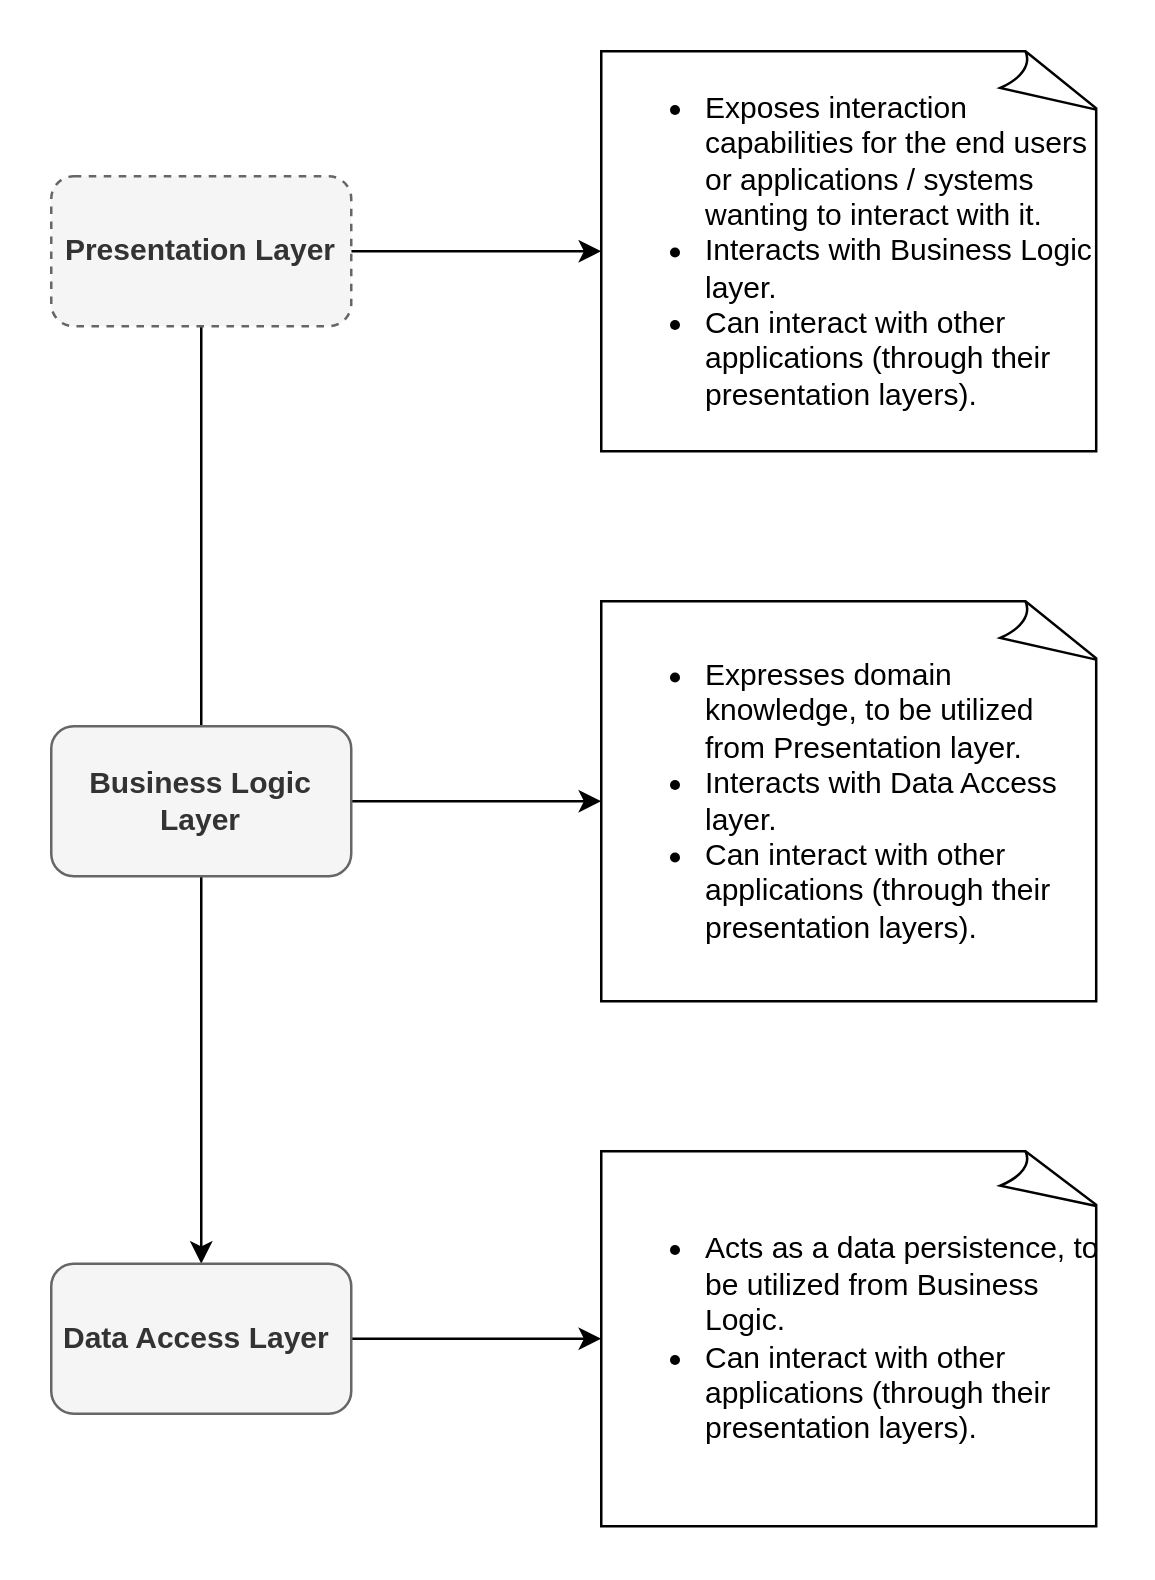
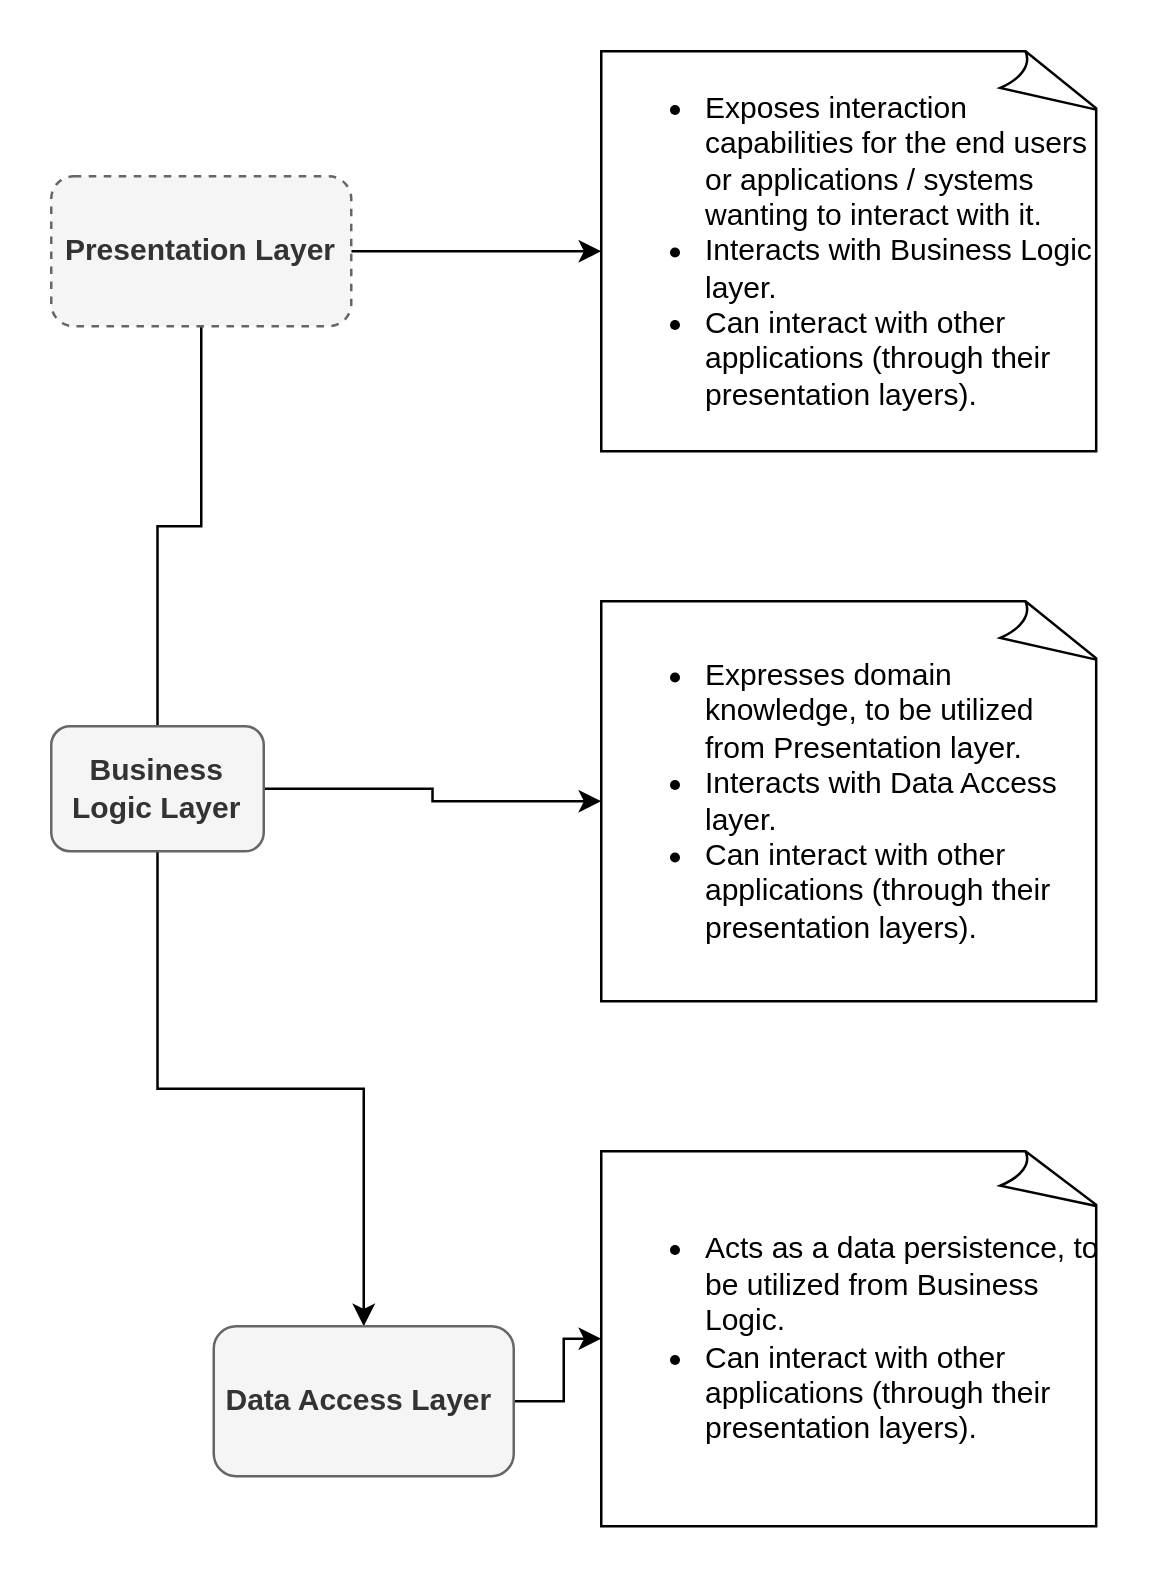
  <mxCell id="0" />
  <mxCell id="1" parent="0" />
  <mxCell id="2" value="" style="edgeStyle=orthogonalEdgeStyle;rounded=0;orthogonalLoop=1;jettySize=auto;html=1;fontFamily=Helvetica;fontSize=12;fontColor=default;endArrow=none;" edge="1" parent="1" source="4" target="7"><mxGeometry relative="1" as="geometry" /></mxCell>
  <mxCell id="3" value="" style="edgeStyle=orthogonalEdgeStyle;rounded=0;orthogonalLoop=1;jettySize=auto;html=1;fontFamily=Helvetica;fontSize=12;fontColor=default;entryX=0;entryY=0.5;entryDx=0;entryDy=0;entryPerimeter=0;" edge="1" parent="1" source="4" target="10"><mxGeometry relative="1" as="geometry"><mxPoint x="220" y="100" as="targetPoint" /></mxGeometry></mxCell>
  <mxCell id="4" value="&lt;b&gt;Presentation Layer&lt;/b&gt;" style="rounded=1;whiteSpace=wrap;html=1;fillColor=#f5f5f5;fontColor=#333333;strokeColor=#666666;dashed=1;" vertex="1" parent="1"><mxGeometry x="20" y="70" width="120" height="60" as="geometry" /></mxCell>
  <mxCell id="5" value="" style="edgeStyle=orthogonalEdgeStyle;rounded=0;orthogonalLoop=1;jettySize=auto;html=1;fontFamily=Helvetica;fontSize=12;fontColor=default;" edge="1" parent="1" source="7" target="9"><mxGeometry relative="1" as="geometry" /></mxCell>
  <mxCell id="6" value="" style="edgeStyle=orthogonalEdgeStyle;rounded=0;orthogonalLoop=1;jettySize=auto;html=1;fontFamily=Helvetica;fontSize=12;fontColor=default;" edge="1" parent="1" source="7" target="11"><mxGeometry relative="1" as="geometry" /></mxCell>
- <mxCell id="7" value="&lt;b&gt;Business Logic Layer&lt;/b&gt;" style="whiteSpace=wrap;html=1;rounded=1;fillColor=#f5f5f5;fontColor=#333333;strokeColor=#666666;" vertex="1" parent="1"><mxGeometry x="20" y="290" width="120" height="60" as="geometry" /></mxCell>
+ <mxCell id="7" value="&lt;b&gt;Business Logic Layer&lt;/b&gt;" style="whiteSpace=wrap;html=1;rounded=1;fillColor=#f5f5f5;fontColor=#333333;strokeColor=#666666;" vertex="1" parent="1"><mxGeometry x="20" y="290" width="85" height="50" as="geometry" /></mxCell>
  <mxCell id="8" value="" style="edgeStyle=orthogonalEdgeStyle;rounded=0;orthogonalLoop=1;jettySize=auto;html=1;fontFamily=Helvetica;fontSize=12;fontColor=default;" edge="1" parent="1" source="9" target="12"><mxGeometry relative="1" as="geometry" /></mxCell>
- <mxCell id="9" value="&lt;b&gt;Data Access Layer&amp;nbsp;&lt;/b&gt;" style="whiteSpace=wrap;html=1;rounded=1;fillColor=#f5f5f5;fontColor=#333333;strokeColor=#666666;" vertex="1" parent="1"><mxGeometry x="20" y="505" width="120" height="60" as="geometry" /></mxCell>
+ <mxCell id="9" value="&lt;b&gt;Data Access Layer&amp;nbsp;&lt;/b&gt;" style="whiteSpace=wrap;html=1;rounded=1;fillColor=#f5f5f5;fontColor=#333333;strokeColor=#666666;" vertex="1" parent="1"><mxGeometry x="85" y="530" width="120" height="60" as="geometry" /></mxCell>
  <mxCell id="10" value="&lt;ul&gt;&lt;li&gt;&lt;span style=&quot;background-color: initial;&quot;&gt;Exposes interaction capabilities for the end users or applications / systems wanting to interact with it.&lt;/span&gt;&lt;/li&gt;&lt;li&gt;&lt;span style=&quot;background-color: initial;&quot;&gt;Interacts with Business Logic layer.&lt;/span&gt;&lt;/li&gt;&lt;li&gt;&lt;span style=&quot;background-color: initial;&quot;&gt;Can interact with other applications (through their presentation layers).&lt;/span&gt;&lt;/li&gt;&lt;/ul&gt;" style="whiteSpace=wrap;html=1;shape=mxgraph.basic.document;rounded=1;fontFamily=Helvetica;fontSize=12;fontColor=default;strokeColor=default;fillColor=default;align=left;" vertex="1" parent="1"><mxGeometry x="240" y="20" width="200" height="160" as="geometry" /></mxCell>
  <mxCell id="11" value="&lt;ul&gt;&lt;li&gt;&lt;span style=&quot;background-color: initial;&quot;&gt;Expresses domain knowledge, to be utilized from Presentation layer.&lt;/span&gt;&lt;br&gt;&lt;/li&gt;&lt;li&gt;Interacts with Data Access layer.&lt;/li&gt;&lt;li&gt;Can interact with other applications (through their presentation layers).&lt;/li&gt;&lt;/ul&gt;" style="whiteSpace=wrap;html=1;shape=mxgraph.basic.document;rounded=1;fontFamily=Helvetica;fontSize=12;fontColor=default;strokeColor=default;fillColor=default;align=left;" vertex="1" parent="1"><mxGeometry x="240" y="240" width="200" height="160" as="geometry" /></mxCell>
  <mxCell id="12" value="&lt;ul&gt;&lt;li&gt;&lt;span style=&quot;background-color: initial;&quot;&gt;Acts as a data persistence, to be utilized from Business Logic.&lt;/span&gt;&lt;br&gt;&lt;/li&gt;&lt;li&gt;Can interact with other applications (through their presentation layers).&lt;/li&gt;&lt;/ul&gt;" style="whiteSpace=wrap;html=1;shape=mxgraph.basic.document;rounded=1;fontFamily=Helvetica;fontSize=12;fontColor=default;strokeColor=default;fillColor=default;align=left;" vertex="1" parent="1"><mxGeometry x="240" y="460" width="200" height="150" as="geometry" /></mxCell>
